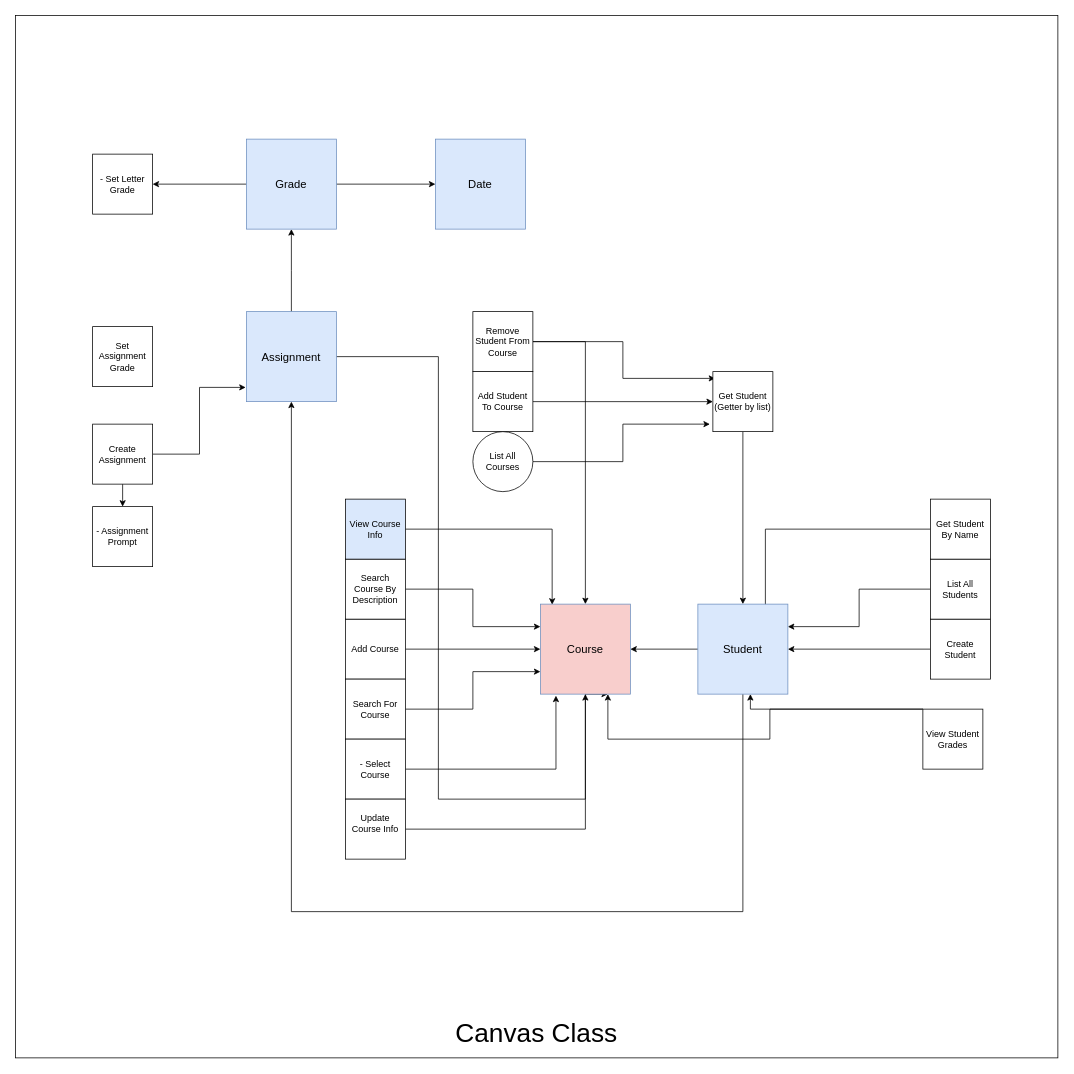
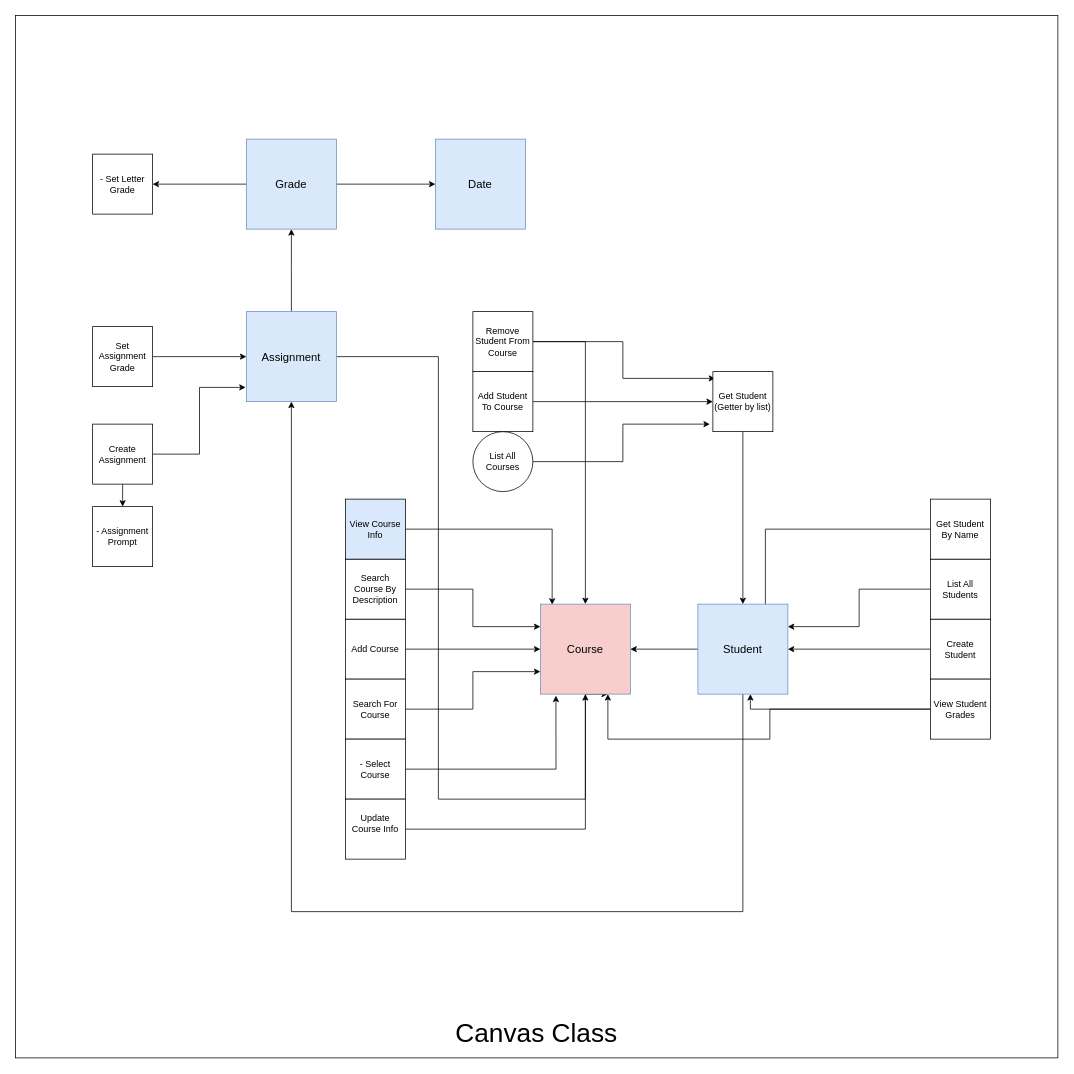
  <mxCell id="0" />
  <mxCell id="1" parent="0" />
  <mxCell id="2" value="&lt;div&gt;&lt;br&gt;&lt;/div&gt;&lt;div&gt;&lt;br&gt;&lt;/div&gt;&lt;div&gt;&lt;br&gt;&lt;/div&gt;&lt;div&gt;&lt;br&gt;&lt;/div&gt;&lt;div&gt;&lt;br&gt;&lt;/div&gt;&lt;div&gt;&lt;br&gt;&lt;/div&gt;&lt;div&gt;&lt;br&gt;&lt;/div&gt;&lt;div&gt;&lt;br&gt;&lt;/div&gt;&lt;div&gt;&lt;br&gt;&lt;/div&gt;&lt;div&gt;&lt;br&gt;&lt;/div&gt;&lt;div&gt;&lt;br&gt;&lt;/div&gt;&lt;div&gt;&lt;br&gt;&lt;/div&gt;&lt;div&gt;&lt;br&gt;&lt;/div&gt;&lt;div&gt;&lt;br&gt;&lt;/div&gt;&lt;div&gt;&lt;br&gt;&lt;/div&gt;&lt;div&gt;&lt;br&gt;&lt;/div&gt;&lt;div&gt;&lt;br&gt;&lt;/div&gt;&lt;div&gt;&lt;br&gt;&lt;/div&gt;&lt;div&gt;&lt;br&gt;&lt;/div&gt;&lt;div&gt;&lt;br&gt;&lt;/div&gt;&lt;div&gt;&lt;br&gt;&lt;/div&gt;&lt;div&gt;&lt;br&gt;&lt;/div&gt;&lt;div&gt;&lt;br&gt;&lt;/div&gt;&lt;div&gt;&lt;br&gt;&lt;/div&gt;&lt;div&gt;&lt;br&gt;&lt;/div&gt;&lt;div&gt;&lt;br&gt;&lt;/div&gt;&lt;div&gt;&lt;br&gt;&lt;/div&gt;&lt;div&gt;&lt;br&gt;&lt;/div&gt;&lt;div&gt;&lt;br&gt;&lt;/div&gt;&lt;div&gt;&lt;br&gt;&lt;/div&gt;&lt;div&gt;&lt;br&gt;&lt;/div&gt;&lt;div&gt;&lt;br&gt;&lt;/div&gt;&lt;div&gt;&lt;br&gt;&lt;/div&gt;&lt;div&gt;&lt;br&gt;&lt;/div&gt;&lt;div&gt;&lt;br&gt;&lt;/div&gt;&lt;div&gt;&lt;br&gt;&lt;/div&gt;&lt;div&gt;&lt;br&gt;&lt;/div&gt;&lt;div&gt;&lt;br&gt;&lt;/div&gt;&lt;div&gt;&lt;br&gt;&lt;/div&gt;&lt;div&gt;&lt;br&gt;&lt;/div&gt;&lt;div&gt;&lt;br&gt;&lt;/div&gt;&lt;div&gt;&lt;br&gt;&lt;/div&gt;&lt;div&gt;&lt;br&gt;&lt;/div&gt;&lt;div&gt;&lt;br&gt;&lt;/div&gt;&lt;div&gt;&lt;br&gt;&lt;/div&gt;&lt;div&gt;&lt;br&gt;&lt;/div&gt;&lt;div&gt;&lt;br&gt;&lt;/div&gt;&lt;div&gt;&lt;br&gt;&lt;/div&gt;&lt;div&gt;&lt;br&gt;&lt;/div&gt;&lt;div&gt;&lt;br&gt;&lt;/div&gt;&lt;div&gt;&lt;br&gt;&lt;/div&gt;&lt;div&gt;&lt;br&gt;&lt;/div&gt;&lt;div&gt;&lt;br&gt;&lt;/div&gt;&lt;div&gt;&lt;br&gt;&lt;/div&gt;&lt;div&gt;&lt;br&gt;&lt;/div&gt;&lt;div&gt;&lt;br&gt;&lt;/div&gt;&lt;div&gt;&lt;br&gt;&lt;/div&gt;&lt;div&gt;&lt;br&gt;&lt;/div&gt;&lt;div&gt;&lt;br&gt;&lt;/div&gt;&lt;div&gt;&lt;br&gt;&lt;/div&gt;&lt;div&gt;&lt;br&gt;&lt;/div&gt;&lt;div&gt;&lt;br&gt;&lt;/div&gt;&lt;div&gt;&lt;br&gt;&lt;/div&gt;&lt;div&gt;&lt;br&gt;&lt;/div&gt;&lt;div&gt;&lt;br&gt;&lt;/div&gt;&lt;div&gt;&lt;br&gt;&lt;/div&gt;&lt;div&gt;&lt;br&gt;&lt;/div&gt;&lt;div&gt;&lt;br&gt;&lt;/div&gt;&lt;div&gt;&lt;br&gt;&lt;/div&gt;&lt;div&gt;&lt;br&gt;&lt;/div&gt;&lt;div&gt;&lt;br&gt;&lt;/div&gt;&lt;div&gt;&lt;br&gt;&lt;/div&gt;&lt;div&gt;&lt;br&gt;&lt;/div&gt;&lt;div&gt;&lt;br&gt;&lt;/div&gt;&lt;div&gt;&lt;br&gt;&lt;/div&gt;&lt;div&gt;&lt;br&gt;&lt;/div&gt;&lt;div&gt;&lt;br&gt;&lt;/div&gt;&lt;div&gt;&lt;br&gt;&lt;/div&gt;&lt;div&gt;&lt;br&gt;&lt;/div&gt;&lt;div&gt;&lt;br&gt;&lt;/div&gt;&lt;div&gt;&lt;br&gt;&lt;/div&gt;&lt;div&gt;&lt;br&gt;&lt;/div&gt;&lt;div&gt;&lt;br&gt;&lt;/div&gt;&lt;div&gt;&lt;br&gt;&lt;/div&gt;&lt;div&gt;&lt;br&gt;&lt;/div&gt;&lt;div&gt;&lt;br&gt;&lt;/div&gt;&lt;div&gt;&lt;br&gt;&lt;/div&gt;&lt;div&gt;&lt;br&gt;&lt;/div&gt;&lt;div&gt;&lt;br&gt;&lt;/div&gt;&lt;div&gt;&lt;br&gt;&lt;/div&gt;&lt;div&gt;&lt;br&gt;&lt;/div&gt;&lt;div&gt;&lt;br&gt;&lt;/div&gt;&lt;div&gt;&lt;font style=&quot;font-size: 35px;&quot;&gt;Canvas Class&lt;/font&gt;&lt;br&gt;&lt;/div&gt;" style="whiteSpace=wrap;html=1;aspect=fixed;" vertex="1" parent="1"><mxGeometry x="20" y="20" width="1390" height="1390" as="geometry" /></mxCell>
  <mxCell id="3" value="" style="edgeStyle=orthogonalEdgeStyle;rounded=0;orthogonalLoop=1;jettySize=auto;html=1;entryX=0;entryY=0.5;entryDx=0;entryDy=0;" edge="1" parent="1" source="4" target="23"><mxGeometry relative="1" as="geometry"><mxPoint x="910" y="535" as="targetPoint" /></mxGeometry></mxCell>
  <mxCell id="4" value="Add Student To Course" style="whiteSpace=wrap;html=1;aspect=fixed;" vertex="1" parent="1"><mxGeometry x="630" y="495" width="80" height="80" as="geometry" /></mxCell>
  <mxCell id="5" value="" style="edgeStyle=orthogonalEdgeStyle;rounded=0;orthogonalLoop=1;jettySize=auto;html=1;entryX=0;entryY=0.5;entryDx=0;entryDy=0;" edge="1" parent="1" source="6" target="43"><mxGeometry relative="1" as="geometry"><mxPoint x="620" y="865" as="targetPoint" /></mxGeometry></mxCell>
  <mxCell id="6" value="Add Course" style="whiteSpace=wrap;html=1;aspect=fixed;" vertex="1" parent="1"><mxGeometry x="460" y="825" width="80" height="80" as="geometry" /></mxCell>
  <mxCell id="7" value="" style="edgeStyle=orthogonalEdgeStyle;rounded=0;orthogonalLoop=1;jettySize=auto;html=1;entryX=0;entryY=0.75;entryDx=0;entryDy=0;" edge="1" parent="1" source="8" target="43"><mxGeometry relative="1" as="geometry"><mxPoint x="620" y="945" as="targetPoint" /></mxGeometry></mxCell>
  <mxCell id="8" value="Search For Course" style="whiteSpace=wrap;html=1;aspect=fixed;" vertex="1" parent="1"><mxGeometry x="460" y="905" width="80" height="80" as="geometry" /></mxCell>
  <mxCell id="9" value="" style="edgeStyle=orthogonalEdgeStyle;rounded=0;orthogonalLoop=1;jettySize=auto;html=1;entryX=-0.05;entryY=0.875;entryDx=0;entryDy=0;entryPerimeter=0;" edge="1" parent="1" source="10" target="23"><mxGeometry relative="1" as="geometry"><mxPoint x="910" y="615" as="targetPoint" /></mxGeometry></mxCell>
  <mxCell id="10" value="List All Courses" style="ellipse;whiteSpace=wrap;html=1;aspect=fixed;" vertex="1" parent="1"><mxGeometry x="630" y="575" width="80" height="80" as="geometry" /></mxCell>
  <mxCell id="11" value="" style="edgeStyle=orthogonalEdgeStyle;rounded=0;orthogonalLoop=1;jettySize=auto;html=1;entryX=0.038;entryY=0.113;entryDx=0;entryDy=0;entryPerimeter=0;" edge="1" parent="1" source="13" target="23"><mxGeometry relative="1" as="geometry"><mxPoint x="910" y="455" as="targetPoint" /></mxGeometry></mxCell>
  <mxCell id="12" value="" style="edgeStyle=orthogonalEdgeStyle;rounded=0;orthogonalLoop=1;jettySize=auto;html=1;" edge="1" parent="1" source="13" target="43"><mxGeometry relative="1" as="geometry"><mxPoint x="660" y="895" as="targetPoint" /></mxGeometry></mxCell>
  <mxCell id="13" value="Remove Student From Course" style="whiteSpace=wrap;html=1;aspect=fixed;" vertex="1" parent="1"><mxGeometry x="630" y="415" width="80" height="80" as="geometry" /></mxCell>
  <mxCell id="14" value="" style="edgeStyle=orthogonalEdgeStyle;rounded=0;orthogonalLoop=1;jettySize=auto;html=1;" edge="1" parent="1" source="15" target="42"><mxGeometry relative="1" as="geometry"><mxPoint x="1160" y="865" as="targetPoint" /></mxGeometry></mxCell>
  <mxCell id="15" value="Create Student" style="whiteSpace=wrap;html=1;aspect=fixed;" vertex="1" parent="1"><mxGeometry x="1240" y="825" width="80" height="80" as="geometry" /></mxCell>
  <mxCell id="16" value="" style="edgeStyle=orthogonalEdgeStyle;rounded=0;orthogonalLoop=1;jettySize=auto;html=1;entryX=0;entryY=0.25;entryDx=0;entryDy=0;" edge="1" parent="1" source="17" target="43"><mxGeometry relative="1" as="geometry"><mxPoint x="620" y="785" as="targetPoint" /></mxGeometry></mxCell>
  <mxCell id="17" value="Search Course By Description" style="whiteSpace=wrap;html=1;aspect=fixed;" vertex="1" parent="1"><mxGeometry x="460" y="745" width="80" height="80" as="geometry" /></mxCell>
  <mxCell id="18" value="" style="edgeStyle=orthogonalEdgeStyle;rounded=0;orthogonalLoop=1;jettySize=auto;html=1;entryX=1;entryY=0.25;entryDx=0;entryDy=0;" edge="1" parent="1" source="19" target="42"><mxGeometry relative="1" as="geometry"><mxPoint x="1160" y="785" as="targetPoint" /></mxGeometry></mxCell>
  <mxCell id="19" value="List All Students" style="whiteSpace=wrap;html=1;aspect=fixed;" vertex="1" parent="1"><mxGeometry x="1240" y="745" width="80" height="80" as="geometry" /></mxCell>
  <mxCell id="20" value="" style="edgeStyle=orthogonalEdgeStyle;rounded=0;orthogonalLoop=1;jettySize=auto;html=1;entryX=0.75;entryY=0.083;entryDx=0;entryDy=0;entryPerimeter=0;" edge="1" parent="1" source="21" target="42"><mxGeometry relative="1" as="geometry"><mxPoint x="1160" y="705" as="targetPoint" /></mxGeometry></mxCell>
  <mxCell id="21" value="Get Student By Name" style="whiteSpace=wrap;html=1;aspect=fixed;" vertex="1" parent="1"><mxGeometry x="1240" y="665" width="80" height="80" as="geometry" /></mxCell>
  <mxCell id="22" value="" style="edgeStyle=orthogonalEdgeStyle;rounded=0;orthogonalLoop=1;jettySize=auto;html=1;" edge="1" parent="1" source="23" target="42"><mxGeometry relative="1" as="geometry" /></mxCell>
  <mxCell id="23" value="Get Student (Getter by list)" style="whiteSpace=wrap;html=1;aspect=fixed;" vertex="1" parent="1"><mxGeometry x="950" y="495" width="80" height="80" as="geometry" /></mxCell>
  <mxCell id="24" value="" style="edgeStyle=orthogonalEdgeStyle;rounded=0;orthogonalLoop=1;jettySize=auto;html=1;entryX=0.173;entryY=1.017;entryDx=0;entryDy=0;entryPerimeter=0;" edge="1" parent="1" source="25" target="43"><mxGeometry relative="1" as="geometry"><mxPoint x="620" y="1025" as="targetPoint" /></mxGeometry></mxCell>
  <mxCell id="25" value="- Select Course" style="whiteSpace=wrap;html=1;aspect=fixed;" vertex="1" parent="1"><mxGeometry x="460" y="985" width="80" height="80" as="geometry" /></mxCell>
  <mxCell id="26" value="" style="edgeStyle=orthogonalEdgeStyle;rounded=0;orthogonalLoop=1;jettySize=auto;html=1;" edge="1" parent="1" source="28" target="42"><mxGeometry relative="1" as="geometry"><mxPoint x="1160" y="945" as="targetPoint" /><Array as="points"><mxPoint x="1000" y="945" /></Array></mxGeometry></mxCell>
  <mxCell id="27" value="" style="edgeStyle=orthogonalEdgeStyle;rounded=0;orthogonalLoop=1;jettySize=auto;html=1;" edge="1" parent="1" source="28" target="43"><mxGeometry relative="1" as="geometry"><mxPoint x="810" y="935" as="targetPoint" /><Array as="points"><mxPoint x="1026" y="945" /><mxPoint x="1026" y="985" /><mxPoint x="810" y="985" /></Array></mxGeometry></mxCell>
- <mxCell id="28" value="View Student Grades" style="whiteSpace=wrap;html=1;aspect=fixed;" vertex="1" parent="1"><mxGeometry x="1230" y="945" width="80" height="80" as="geometry" /></mxCell>
+ <mxCell id="28" value="View Student Grades" style="whiteSpace=wrap;html=1;aspect=fixed;" vertex="1" parent="1"><mxGeometry x="1240" y="905" width="80" height="80" as="geometry" /></mxCell>
+ <mxCell id="29" value="" style="edgeStyle=orthogonalEdgeStyle;rounded=0;orthogonalLoop=1;jettySize=auto;html=1;entryX=0;entryY=0.5;entryDx=0;entryDy=0;" edge="1" parent="1" source="30" target="36"><mxGeometry relative="1" as="geometry"><mxPoint x="283" y="475" as="targetPoint" /></mxGeometry></mxCell>
  <mxCell id="30" value="Set Assignment Grade" style="whiteSpace=wrap;html=1;aspect=fixed;" vertex="1" parent="1"><mxGeometry x="123" y="435" width="80" height="80" as="geometry" /></mxCell>
  <mxCell id="31" value="" style="edgeStyle=orthogonalEdgeStyle;rounded=0;orthogonalLoop=1;jettySize=auto;html=1;entryX=0.131;entryY=0.006;entryDx=0;entryDy=0;entryPerimeter=0;" edge="1" parent="1" source="32" target="43"><mxGeometry relative="1" as="geometry"><mxPoint x="620" y="705" as="targetPoint" /></mxGeometry></mxCell>
  <mxCell id="32" value="View Course Info" style="whiteSpace=wrap;html=1;aspect=fixed;fillColor=#dae8fc;" vertex="1" parent="1"><mxGeometry x="460" y="665" width="80" height="80" as="geometry" /></mxCell>
  <mxCell id="33" value="- Assignment Prompt" style="whiteSpace=wrap;html=1;aspect=fixed;" vertex="1" parent="1"><mxGeometry x="123" y="675" width="80" height="80" as="geometry" /></mxCell>
  <mxCell id="34" value="" style="edgeStyle=orthogonalEdgeStyle;rounded=0;orthogonalLoop=1;jettySize=auto;html=1;" edge="1" parent="1" source="36"><mxGeometry relative="1" as="geometry"><mxPoint x="388" y="305" as="targetPoint" /></mxGeometry></mxCell>
  <mxCell id="35" value="" style="edgeStyle=orthogonalEdgeStyle;rounded=0;orthogonalLoop=1;jettySize=auto;html=1;entryX=0.75;entryY=1;entryDx=0;entryDy=0;" edge="1" parent="1" source="36" target="43"><mxGeometry relative="1" as="geometry"><mxPoint x="390" y="575" as="targetPoint" /><Array as="points"><mxPoint x="584" y="475" /><mxPoint x="584" y="1065" /><mxPoint x="780" y="1065" /><mxPoint x="780" y="925" /></Array></mxGeometry></mxCell>
  <mxCell id="36" value="&lt;div style=&quot;font-size: 13px;&quot;&gt;&lt;font style=&quot;font-size: 15px;&quot;&gt;Assignment&lt;/font&gt;&lt;/div&gt;" style="whiteSpace=wrap;html=1;aspect=fixed;fillColor=#dae8fc;strokeColor=#6c8ebf;" vertex="1" parent="1"><mxGeometry x="328" y="415" width="120" height="120" as="geometry" /></mxCell>
  <mxCell id="37" value="" style="edgeStyle=orthogonalEdgeStyle;rounded=0;orthogonalLoop=1;jettySize=auto;html=1;" edge="1" parent="1" source="39"><mxGeometry relative="1" as="geometry"><mxPoint x="163" y="675" as="targetPoint" /></mxGeometry></mxCell>
  <mxCell id="38" value="" style="edgeStyle=orthogonalEdgeStyle;rounded=0;orthogonalLoop=1;jettySize=auto;html=1;entryX=-0.008;entryY=0.842;entryDx=0;entryDy=0;entryPerimeter=0;" edge="1" parent="1" source="39" target="36"><mxGeometry relative="1" as="geometry"><mxPoint x="283" y="555" as="targetPoint" /></mxGeometry></mxCell>
  <mxCell id="39" value="&lt;div&gt;Create Assignment&lt;/div&gt;" style="whiteSpace=wrap;html=1;aspect=fixed;" vertex="1" parent="1"><mxGeometry x="123" y="565" width="80" height="80" as="geometry" /></mxCell>
  <mxCell id="40" value="" style="edgeStyle=orthogonalEdgeStyle;rounded=0;orthogonalLoop=1;jettySize=auto;html=1;" edge="1" parent="1" source="42" target="43"><mxGeometry relative="1" as="geometry" /></mxCell>
  <mxCell id="41" value="" style="edgeStyle=orthogonalEdgeStyle;rounded=0;orthogonalLoop=1;jettySize=auto;html=1;entryX=0.5;entryY=1;entryDx=0;entryDy=0;" edge="1" parent="1" source="42" target="36"><mxGeometry relative="1" as="geometry"><mxPoint x="990" y="1035" as="targetPoint" /><Array as="points"><mxPoint x="990" y="1215" /><mxPoint x="388" y="1215" /></Array></mxGeometry></mxCell>
  <mxCell id="42" value="&lt;font style=&quot;font-size: 15px;&quot;&gt;Student&lt;/font&gt;" style="whiteSpace=wrap;html=1;aspect=fixed;fillColor=#dae8fc;strokeColor=#6c8ebf;" vertex="1" parent="1"><mxGeometry x="930" y="805" width="120" height="120" as="geometry" /></mxCell>
  <mxCell id="43" value="&lt;font style=&quot;font-size: 15px;&quot;&gt;Course&lt;/font&gt;" style="whiteSpace=wrap;html=1;aspect=fixed;fillColor=#f8cecc;strokeColor=#6c8ebf;" vertex="1" parent="1"><mxGeometry x="720" y="805" width="120" height="120" as="geometry" /></mxCell>
  <mxCell id="44" value="" style="edgeStyle=orthogonalEdgeStyle;rounded=0;orthogonalLoop=1;jettySize=auto;html=1;entryX=0;entryY=0.5;entryDx=0;entryDy=0;" edge="1" parent="1" source="46" target="47"><mxGeometry relative="1" as="geometry"><mxPoint x="548" y="245" as="targetPoint" /></mxGeometry></mxCell>
  <mxCell id="45" value="" style="edgeStyle=orthogonalEdgeStyle;rounded=0;orthogonalLoop=1;jettySize=auto;html=1;entryX=1;entryY=0.5;entryDx=0;entryDy=0;" edge="1" parent="1" source="46" target="48"><mxGeometry relative="1" as="geometry"><mxPoint x="228" y="245" as="targetPoint" /></mxGeometry></mxCell>
  <mxCell id="46" value="&lt;font style=&quot;font-size: 15px;&quot;&gt;Grade&lt;/font&gt;" style="whiteSpace=wrap;html=1;aspect=fixed;fillColor=#dae8fc;strokeColor=#6c8ebf;" vertex="1" parent="1"><mxGeometry x="328" y="185" width="120" height="120" as="geometry" /></mxCell>
  <mxCell id="47" value="&lt;font style=&quot;font-size: 15px;&quot;&gt;Date&lt;/font&gt;" style="whiteSpace=wrap;html=1;aspect=fixed;fillColor=#dae8fc;strokeColor=#6c8ebf;" vertex="1" parent="1"><mxGeometry x="580" y="185" width="120" height="120" as="geometry" /></mxCell>
  <mxCell id="48" value="- Set Letter Grade" style="whiteSpace=wrap;html=1;aspect=fixed;" vertex="1" parent="1"><mxGeometry x="123" y="205" width="80" height="80" as="geometry" /></mxCell>
  <mxCell id="49" value="" style="edgeStyle=orthogonalEdgeStyle;rounded=0;orthogonalLoop=1;jettySize=auto;html=1;entryX=0.5;entryY=1;entryDx=0;entryDy=0;" edge="1" parent="1" source="50" target="43"><mxGeometry relative="1" as="geometry"><mxPoint x="780" y="935" as="targetPoint" /></mxGeometry></mxCell>
  <mxCell id="50" value="&lt;div&gt;Update Course Info&lt;/div&gt;&lt;div&gt;&lt;br&gt;&lt;/div&gt;" style="whiteSpace=wrap;html=1;aspect=fixed;" vertex="1" parent="1"><mxGeometry x="460" y="1065" width="80" height="80" as="geometry" /></mxCell>
